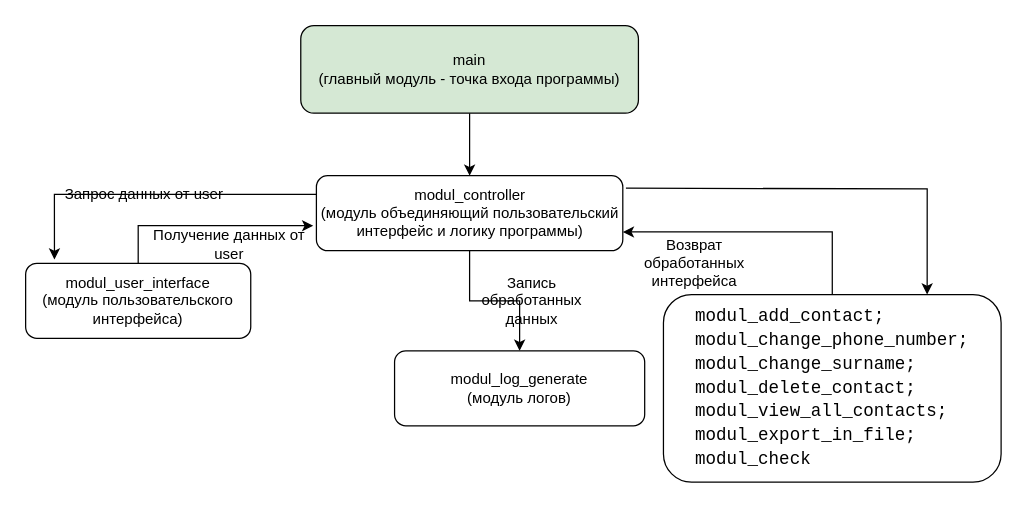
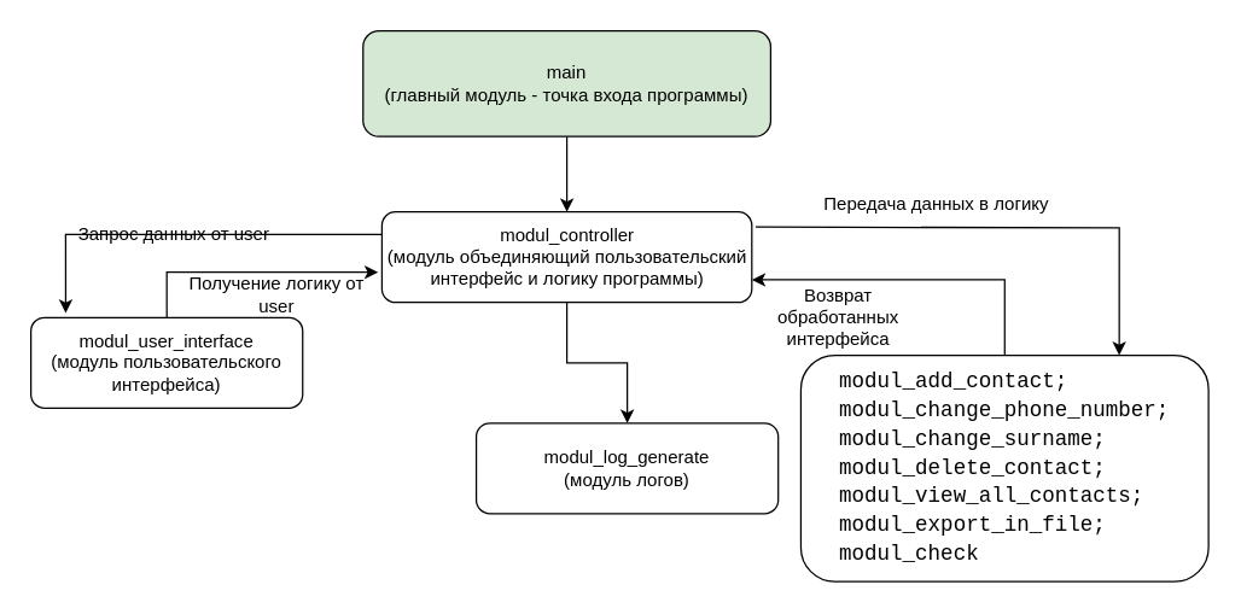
  <mxCell id="0" />
  <mxCell id="1" parent="0" />
  <mxCell id="2" value="" style="edgeStyle=orthogonalEdgeStyle;rounded=0;orthogonalLoop=1;jettySize=auto;html=1;" edge="1" parent="1" source="3" target="7"><mxGeometry relative="1" as="geometry" /></mxCell>
  <mxCell id="3" value="main&lt;br&gt;(главный модуль - точка входа программы)" style="rounded=1;whiteSpace=wrap;html=1;fillColor=#d5e8d4;" vertex="1" parent="1"><mxGeometry x="240" y="20" width="270" height="70" as="geometry" /></mxCell>
  <mxCell id="4" value="" style="edgeStyle=orthogonalEdgeStyle;rounded=0;orthogonalLoop=1;jettySize=auto;html=1;" edge="1" parent="1" source="7" target="8"><mxGeometry relative="1" as="geometry" /></mxCell>
  <mxCell id="5" style="edgeStyle=orthogonalEdgeStyle;rounded=0;orthogonalLoop=1;jettySize=auto;html=1;entryX=0.128;entryY=-0.05;entryDx=0;entryDy=0;entryPerimeter=0;exitX=0;exitY=0.25;exitDx=0;exitDy=0;" edge="1" parent="1" source="7" target="11"><mxGeometry relative="1" as="geometry"><mxPoint x="30" y="170" as="targetPoint" /></mxGeometry></mxCell>
  <mxCell id="6" style="edgeStyle=orthogonalEdgeStyle;rounded=0;orthogonalLoop=1;jettySize=auto;html=1;entryX=0.781;entryY=0;entryDx=0;entryDy=0;entryPerimeter=0;fontColor=#000000;" edge="1" parent="1" target="15"><mxGeometry relative="1" as="geometry"><mxPoint x="500" y="150" as="sourcePoint" /></mxGeometry></mxCell>
  <mxCell id="7" value="modul_controller&lt;br&gt;(модуль объединяющий пользовательский интерфейс и логику программы)" style="whiteSpace=wrap;html=1;rounded=1;" vertex="1" parent="1"><mxGeometry x="252.5" y="140" width="245" height="60" as="geometry" /></mxCell>
  <mxCell id="8" value="modul_log_generate&lt;br&gt;(модуль логов)" style="rounded=1;whiteSpace=wrap;html=1;" vertex="1" parent="1"><mxGeometry x="315" y="280" width="200" height="60" as="geometry" /></mxCell>
- <mxCell id="9" value="Запись обработанных&lt;br&gt;данных" style="text;html=1;strokeColor=none;fillColor=none;align=center;verticalAlign=middle;whiteSpace=wrap;rounded=0;" vertex="1" parent="1"><mxGeometry x="390" y="220" width="70" height="40" as="geometry" /></mxCell>
  <mxCell id="10" style="edgeStyle=orthogonalEdgeStyle;rounded=0;orthogonalLoop=1;jettySize=auto;html=1;" edge="1" parent="1" source="11"><mxGeometry relative="1" as="geometry"><mxPoint x="250" y="180" as="targetPoint" /><Array as="points"><mxPoint x="110" y="180" /><mxPoint x="160" y="180" /></Array></mxGeometry></mxCell>
  <mxCell id="11" value="modul_user_interface&lt;br&gt;(модуль пользовательского интерфейса)" style="rounded=1;whiteSpace=wrap;html=1;" vertex="1" parent="1"><mxGeometry x="20" y="210" width="180" height="60" as="geometry" /></mxCell>
  <mxCell id="12" value="Запрос данных от user" style="text;html=1;strokeColor=none;fillColor=none;align=center;verticalAlign=middle;whiteSpace=wrap;rounded=0;" vertex="1" parent="1"><mxGeometry x="45" y="140" width="140" height="30" as="geometry" /></mxCell>
- <mxCell id="13" value="Получение данных от user" style="text;html=1;strokeColor=none;fillColor=none;align=center;verticalAlign=middle;whiteSpace=wrap;rounded=0;" vertex="1" parent="1"><mxGeometry x="112.5" y="180" width="140" height="30" as="geometry" /></mxCell>
+ <mxCell id="13" value="Получение логику от user" style="text;html=1;strokeColor=none;fillColor=none;align=center;verticalAlign=middle;whiteSpace=wrap;rounded=0;" vertex="1" parent="1"><mxGeometry x="112.5" y="180" width="140" height="30" as="geometry" /></mxCell>
  <mxCell id="14" style="edgeStyle=orthogonalEdgeStyle;rounded=0;orthogonalLoop=1;jettySize=auto;html=1;fontColor=#000000;entryX=1;entryY=0.75;entryDx=0;entryDy=0;" edge="1" parent="1" source="15" target="7"><mxGeometry relative="1" as="geometry"><mxPoint x="580" y="150" as="targetPoint" /><Array as="points"><mxPoint x="665" y="185" /></Array></mxGeometry></mxCell>
  <mxCell id="15" value="&lt;div style=&quot;text-align: justify; font-family: Consolas, &amp;quot;Courier New&amp;quot;, monospace; font-size: 14px; line-height: 19px;&quot;&gt;&lt;span style=&quot;background-color: rgb(255, 255, 255);&quot;&gt;modul_add_contact;&lt;/span&gt;&lt;/div&gt;&lt;div style=&quot;font-family: Consolas, &amp;quot;Courier New&amp;quot;, monospace; font-size: 14px; line-height: 19px;&quot;&gt;&lt;div style=&quot;text-align: justify; line-height: 19px;&quot;&gt;&lt;span style=&quot;background-color: rgb(255, 255, 255);&quot;&gt;modul_change_phone_number;&lt;/span&gt;&lt;/div&gt;&lt;div style=&quot;line-height: 19px;&quot;&gt;&lt;div style=&quot;text-align: justify; line-height: 19px;&quot;&gt;&lt;span style=&quot;background-color: rgb(255, 255, 255);&quot;&gt;modul_change_surname;&lt;/span&gt;&lt;/div&gt;&lt;div style=&quot;line-height: 19px;&quot;&gt;&lt;div style=&quot;text-align: justify; line-height: 19px;&quot;&gt;&lt;span style=&quot;background-color: rgb(255, 255, 255);&quot;&gt;modul_delete_contact;&lt;/span&gt;&lt;/div&gt;&lt;div style=&quot;line-height: 19px;&quot;&gt;&lt;div style=&quot;text-align: justify; line-height: 19px;&quot;&gt;&lt;span style=&quot;background-color: rgb(255, 255, 255);&quot;&gt;modul_view_all_contacts;&lt;/span&gt;&lt;/div&gt;&lt;div style=&quot;line-height: 19px;&quot;&gt;&lt;div style=&quot;text-align: justify; line-height: 19px;&quot;&gt;&lt;span style=&quot;background-color: rgb(255, 255, 255);&quot;&gt;modul_export_in_file;&lt;/span&gt;&lt;/div&gt;&lt;div style=&quot;text-align: justify; line-height: 19px;&quot;&gt;&lt;span style=&quot;background-color: rgb(255, 255, 255);&quot;&gt;modul_check&lt;/span&gt;&lt;/div&gt;&lt;/div&gt;&lt;/div&gt;&lt;/div&gt;&lt;/div&gt;&lt;/div&gt;" style="rounded=1;whiteSpace=wrap;html=1;" vertex="1" parent="1"><mxGeometry x="530" y="235" width="270" height="150" as="geometry" /></mxCell>
  <mxCell id="16" value="Возврат обработанных&lt;br&gt;интерфейса" style="text;html=1;strokeColor=none;fillColor=none;align=center;verticalAlign=middle;whiteSpace=wrap;rounded=0;" vertex="1" parent="1"><mxGeometry x="520" y="190" width="70" height="40" as="geometry" /></mxCell>
+ <mxCell id="17" value="Передача данных в логику" style="text;html=1;strokeColor=none;fillColor=none;align=center;verticalAlign=middle;whiteSpace=wrap;rounded=0;" vertex="1" parent="1"><mxGeometry x="540" y="120" width="160" height="30" as="geometry" /></mxCell>
